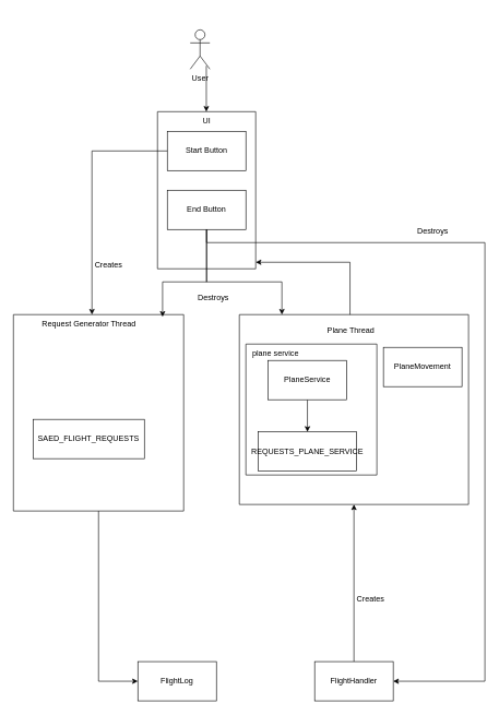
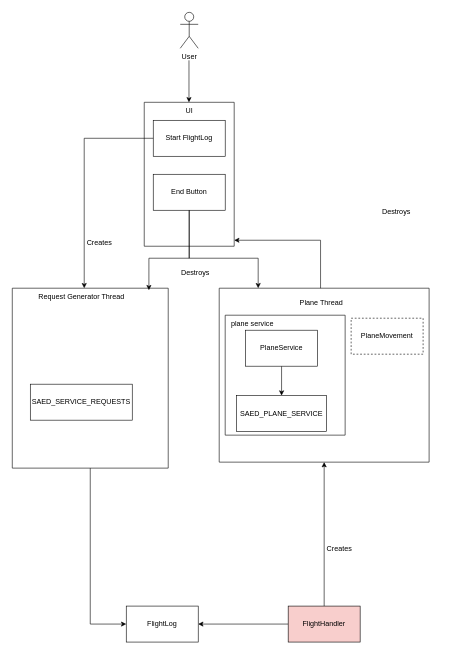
  <mxCell id="0" />
  <mxCell id="1" parent="0" />
  <mxCell id="2" value="FlightLog" style="rounded=0;whiteSpace=wrap;html=1;labelBackgroundColor=none;" vertex="1" parent="1"><mxGeometry x="210" y="1010" width="120" height="60" as="geometry" /></mxCell>
+ <mxCell id="3" style="edgeStyle=orthogonalEdgeStyle;rounded=0;orthogonalLoop=1;jettySize=auto;html=1;entryX=1;entryY=0.5;entryDx=0;entryDy=0;labelBackgroundColor=none;fontColor=default;" edge="1" parent="1" source="5" target="2"><mxGeometry relative="1" as="geometry" /></mxCell>
  <mxCell id="4" style="edgeStyle=orthogonalEdgeStyle;rounded=0;orthogonalLoop=1;jettySize=auto;html=1;entryX=0.5;entryY=1;entryDx=0;entryDy=0;labelBackgroundColor=none;fontColor=default;" edge="1" parent="1" source="5" target="12"><mxGeometry relative="1" as="geometry" /></mxCell>
- <mxCell id="5" value="FlightHandler" style="rounded=0;whiteSpace=wrap;html=1;labelBackgroundColor=none;" vertex="1" parent="1"><mxGeometry x="480" y="1010" width="120" height="60" as="geometry" /></mxCell>
+ <mxCell id="5" value="FlightHandler" style="rounded=0;whiteSpace=wrap;html=1;labelBackgroundColor=none;fillColor=#f8cecc;" vertex="1" parent="1"><mxGeometry x="480" y="1010" width="120" height="60" as="geometry" /></mxCell>
  <mxCell id="6" style="edgeStyle=orthogonalEdgeStyle;rounded=0;orthogonalLoop=1;jettySize=auto;html=1;entryX=0.5;entryY=0;entryDx=0;entryDy=0;labelBackgroundColor=none;fontColor=default;" edge="1" parent="1"><mxGeometry relative="1" as="geometry"><mxPoint x="314.6" y="100" as="sourcePoint" /><mxPoint x="314.6" y="170" as="targetPoint" /></mxGeometry></mxCell>
- <mxCell id="7" value="User" style="shape=umlActor;verticalLabelPosition=bottom;verticalAlign=top;html=1;outlineConnect=0;labelBackgroundColor=none;" vertex="1" parent="1"><mxGeometry x="290" y="45" width="30" height="60" as="geometry" /></mxCell>
+ <mxCell id="7" value="User" style="shape=umlActor;verticalLabelPosition=bottom;verticalAlign=top;html=1;outlineConnect=0;labelBackgroundColor=none;" vertex="1" parent="1"><mxGeometry x="300" y="20" width="30" height="60" as="geometry" /></mxCell>
  <mxCell id="8" style="edgeStyle=orthogonalEdgeStyle;rounded=0;orthogonalLoop=1;jettySize=auto;html=1;entryX=0;entryY=0.5;entryDx=0;entryDy=0;labelBackgroundColor=none;fontColor=default;" edge="1" parent="1" source="9" target="2"><mxGeometry relative="1" as="geometry"><Array as="points"><mxPoint x="150" y="1040" /></Array></mxGeometry></mxCell>
  <mxCell id="9" value="" style="swimlane;startSize=0;labelBackgroundColor=none;" vertex="1" parent="1"><mxGeometry x="20" y="480" width="260" height="300" as="geometry" /></mxCell>
- <mxCell id="10" value="SAED_FLIGHT_REQUESTS" style="rounded=0;whiteSpace=wrap;html=1;labelBackgroundColor=none;" vertex="1" parent="9"><mxGeometry x="30" y="160" width="170" height="60" as="geometry" /></mxCell>
+ <mxCell id="10" value="SAED_SERVICE_REQUESTS" style="rounded=0;whiteSpace=wrap;html=1;labelBackgroundColor=none;" vertex="1" parent="9"><mxGeometry x="30" y="160" width="170" height="60" as="geometry" /></mxCell>
  <mxCell id="11" value="Request Generator Thread" style="text;html=1;align=center;verticalAlign=middle;resizable=0;points=[];autosize=1;strokeColor=none;fillColor=none;labelBackgroundColor=none;" vertex="1" parent="9"><mxGeometry x="30" width="170" height="30" as="geometry" /></mxCell>
  <mxCell id="12" value="" style="swimlane;startSize=0;labelBackgroundColor=none;" vertex="1" parent="1"><mxGeometry x="365" y="480" width="350" height="290" as="geometry" /></mxCell>
- <mxCell id="13" value="PlaneMovement" style="rounded=0;whiteSpace=wrap;html=1;labelBackgroundColor=none;" vertex="1" parent="12"><mxGeometry x="220" y="50" width="120" height="60" as="geometry" /></mxCell>
+ <mxCell id="13" value="PlaneMovement" style="rounded=0;whiteSpace=wrap;html=1;labelBackgroundColor=none;dashed=1;" vertex="1" parent="12"><mxGeometry x="220" y="50" width="120" height="60" as="geometry" /></mxCell>
  <mxCell id="14" value="" style="swimlane;startSize=0;labelBackgroundColor=none;" vertex="1" parent="12"><mxGeometry x="10" y="45" width="200" height="200" as="geometry" /></mxCell>
  <mxCell id="15" value="plane service" style="text;html=1;align=center;verticalAlign=middle;resizable=0;points=[];autosize=1;strokeColor=none;fillColor=none;labelBackgroundColor=none;" vertex="1" parent="14"><mxGeometry width="90" height="30" as="geometry" /></mxCell>
  <mxCell id="16" style="edgeStyle=orthogonalEdgeStyle;rounded=0;orthogonalLoop=1;jettySize=auto;html=1;entryX=0.5;entryY=0;entryDx=0;entryDy=0;labelBackgroundColor=none;fontColor=default;" edge="1" parent="14" source="17" target="18"><mxGeometry relative="1" as="geometry" /></mxCell>
  <mxCell id="17" value="PlaneService" style="rounded=0;whiteSpace=wrap;html=1;labelBackgroundColor=none;" vertex="1" parent="14"><mxGeometry x="34" y="25" width="120" height="60" as="geometry" /></mxCell>
- <mxCell id="18" value="REQUESTS_PLANE_SERVICE" style="rounded=0;whiteSpace=wrap;html=1;labelBackgroundColor=none;" vertex="1" parent="14"><mxGeometry x="19" y="134" width="150" height="60" as="geometry" /></mxCell>
+ <mxCell id="18" value="SAED_PLANE_SERVICE" style="rounded=0;whiteSpace=wrap;html=1;labelBackgroundColor=none;" vertex="1" parent="14"><mxGeometry x="19" y="134" width="150" height="60" as="geometry" /></mxCell>
  <mxCell id="19" value="Plane Thread" style="text;html=1;align=center;verticalAlign=middle;resizable=0;points=[];autosize=1;strokeColor=none;fillColor=none;labelBackgroundColor=none;" vertex="1" parent="12"><mxGeometry x="120" y="10" width="100" height="30" as="geometry" /></mxCell>
  <mxCell id="20" value="" style="swimlane;startSize=0;labelBackgroundColor=none;" vertex="1" parent="1"><mxGeometry x="240" y="170" width="150" height="240" as="geometry" /></mxCell>
  <mxCell id="21" value="End Button" style="whiteSpace=wrap;html=1;labelBackgroundColor=none;" vertex="1" parent="20"><mxGeometry x="15" y="120" width="120" height="60" as="geometry" /></mxCell>
- <mxCell id="22" value="Start Button" style="rounded=0;whiteSpace=wrap;html=1;labelBackgroundColor=none;" vertex="1" parent="20"><mxGeometry x="15" y="30" width="120" height="60" as="geometry" /></mxCell>
+ <mxCell id="22" value="Start FlightLog" style="rounded=0;whiteSpace=wrap;html=1;labelBackgroundColor=none;" vertex="1" parent="20"><mxGeometry x="15" y="30" width="120" height="60" as="geometry" /></mxCell>
  <mxCell id="23" value="UI" style="text;html=1;align=center;verticalAlign=middle;resizable=0;points=[];autosize=1;strokeColor=none;fillColor=none;labelBackgroundColor=none;" vertex="1" parent="20"><mxGeometry x="55" width="40" height="30" as="geometry" /></mxCell>
  <mxCell id="24" style="edgeStyle=orthogonalEdgeStyle;rounded=0;orthogonalLoop=1;jettySize=auto;html=1;entryX=0.529;entryY=0;entryDx=0;entryDy=0;entryPerimeter=0;labelBackgroundColor=none;fontColor=default;" edge="1" parent="1" source="22" target="11"><mxGeometry relative="1" as="geometry" /></mxCell>
  <mxCell id="25" value="Creates" style="text;html=1;align=center;verticalAlign=middle;resizable=0;points=[];autosize=1;strokeColor=none;fillColor=none;labelBackgroundColor=none;" vertex="1" parent="1"><mxGeometry x="130" y="390" width="70" height="30" as="geometry" /></mxCell>
  <mxCell id="26" value="Creates" style="text;html=1;align=center;verticalAlign=middle;resizable=0;points=[];autosize=1;strokeColor=none;fillColor=none;labelBackgroundColor=none;" vertex="1" parent="1"><mxGeometry x="530" y="900" width="70" height="30" as="geometry" /></mxCell>
  <mxCell id="27" style="edgeStyle=orthogonalEdgeStyle;rounded=0;orthogonalLoop=1;jettySize=auto;html=1;labelBackgroundColor=none;fontColor=default;" edge="1" parent="1" source="12"><mxGeometry relative="1" as="geometry"><mxPoint x="390" y="400" as="targetPoint" /><Array as="points"><mxPoint x="534" y="400" /><mxPoint x="390" y="400" /></Array></mxGeometry></mxCell>
  <mxCell id="28" style="edgeStyle=orthogonalEdgeStyle;rounded=0;orthogonalLoop=1;jettySize=auto;html=1;labelBackgroundColor=none;fontColor=default;" edge="1" parent="1" source="21"><mxGeometry relative="1" as="geometry"><mxPoint x="430" y="480" as="targetPoint" /><Array as="points"><mxPoint x="315" y="430" /><mxPoint x="430" y="430" /></Array></mxGeometry></mxCell>
- <mxCell id="29" style="edgeStyle=orthogonalEdgeStyle;rounded=0;orthogonalLoop=1;jettySize=auto;html=1;entryX=1;entryY=0.5;entryDx=0;entryDy=0;labelBackgroundColor=none;fontColor=default;" edge="1" parent="1" source="21" target="5"><mxGeometry relative="1" as="geometry"><Array as="points"><mxPoint x="740" y="370" /><mxPoint x="740" y="1040" /></Array></mxGeometry></mxCell>
  <mxCell id="30" style="edgeStyle=orthogonalEdgeStyle;rounded=0;orthogonalLoop=1;jettySize=auto;html=1;entryX=0.876;entryY=0.011;entryDx=0;entryDy=0;entryPerimeter=0;labelBackgroundColor=none;fontColor=default;" edge="1" parent="1" source="21" target="9"><mxGeometry relative="1" as="geometry"><Array as="points"><mxPoint x="315" y="430" /><mxPoint x="248" y="430" /></Array></mxGeometry></mxCell>
  <mxCell id="31" value="Destroys" style="text;html=1;align=center;verticalAlign=middle;resizable=0;points=[];autosize=1;strokeColor=none;fillColor=none;labelBackgroundColor=none;" vertex="1" parent="1"><mxGeometry x="625" y="338" width="70" height="30" as="geometry" /></mxCell>
  <mxCell id="32" value="Destroys" style="text;html=1;align=center;verticalAlign=middle;resizable=0;points=[];autosize=1;strokeColor=none;fillColor=none;labelBackgroundColor=none;" vertex="1" parent="1"><mxGeometry x="290" y="440" width="70" height="30" as="geometry" /></mxCell>
